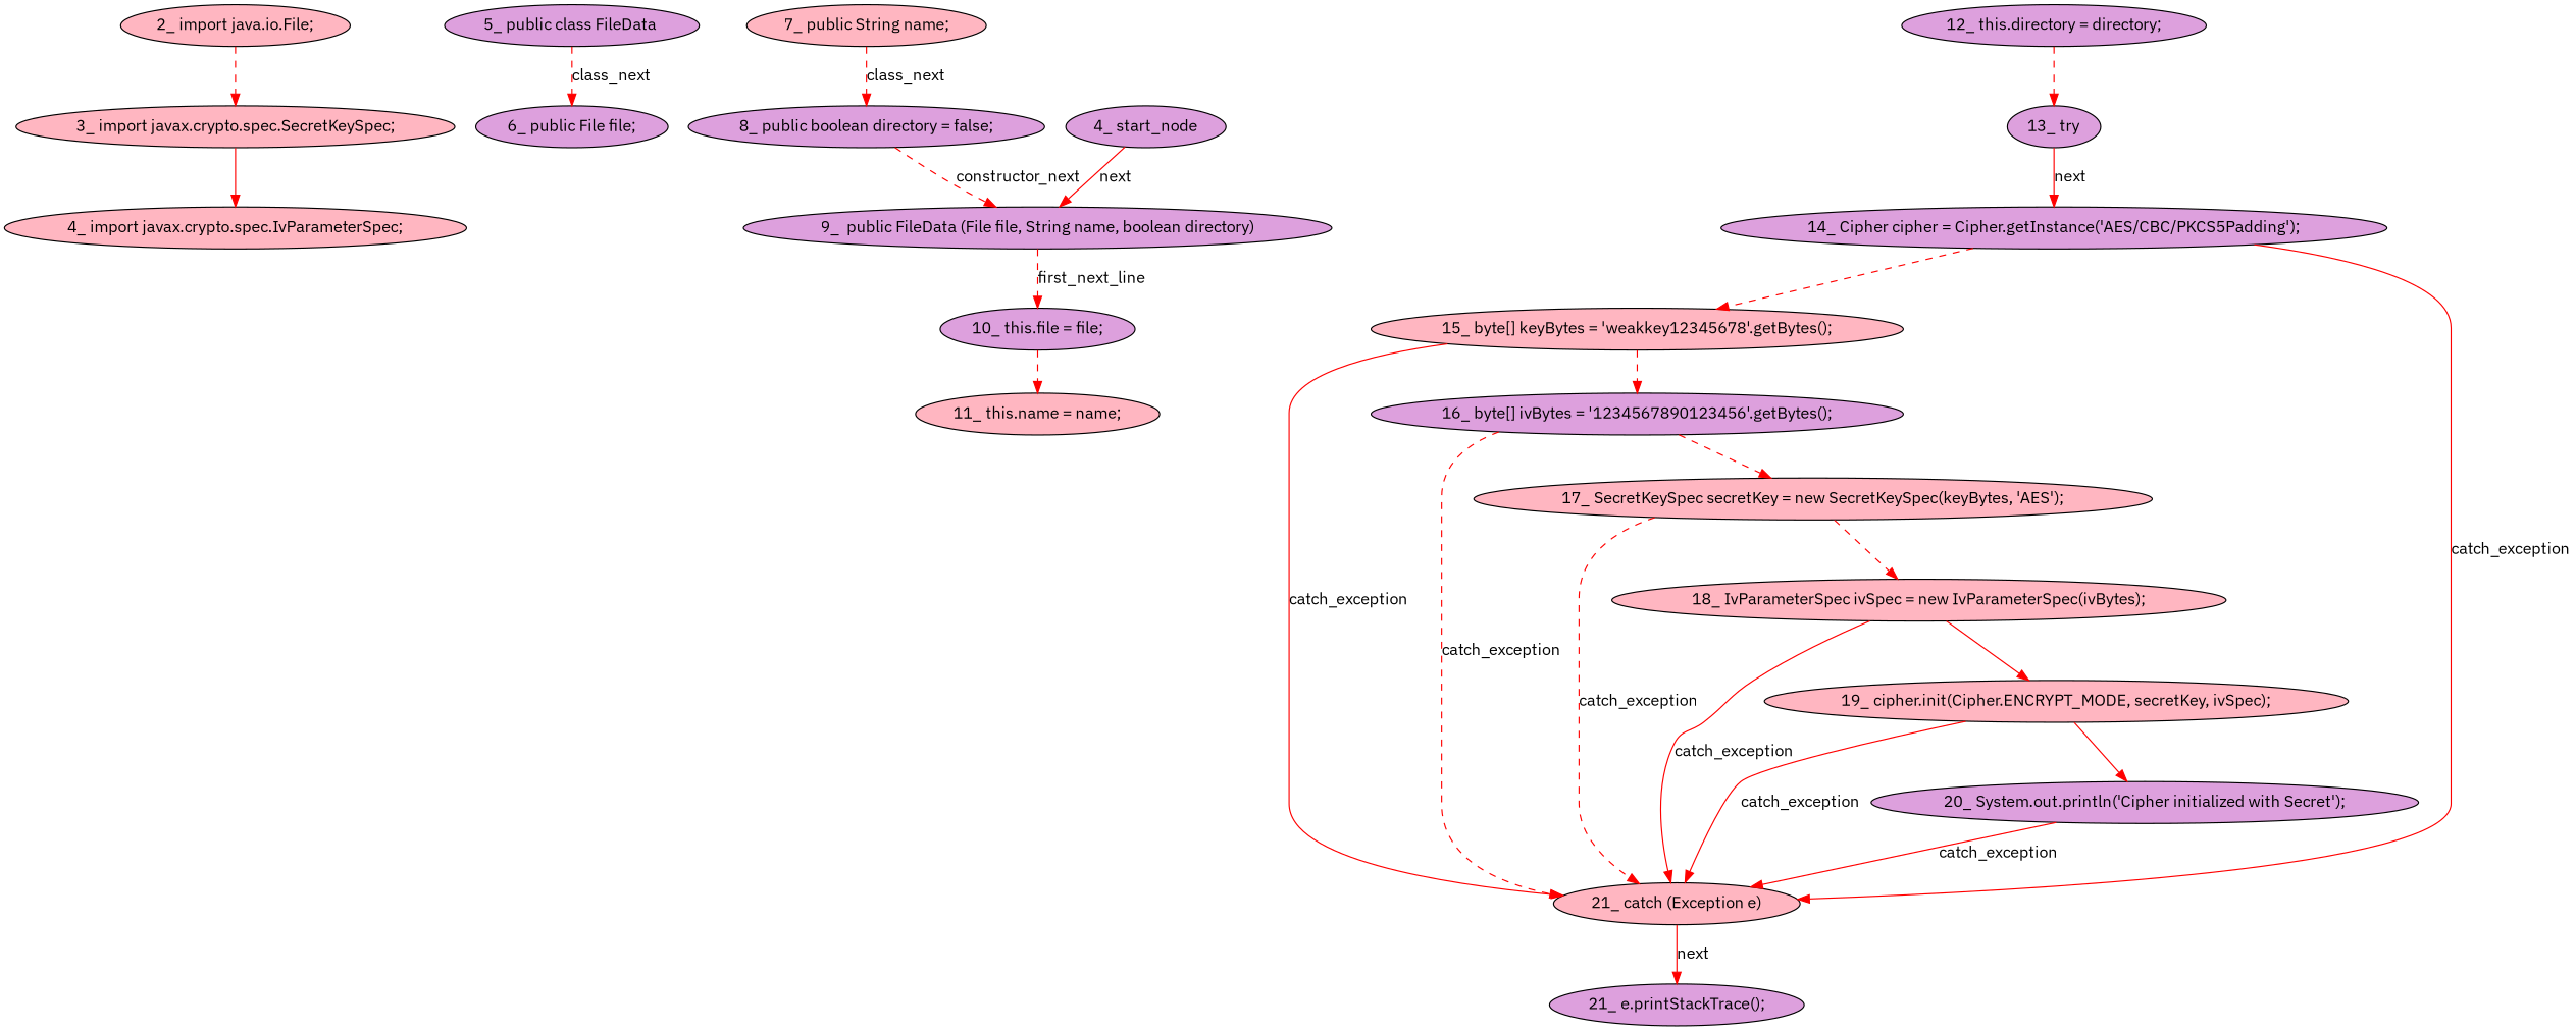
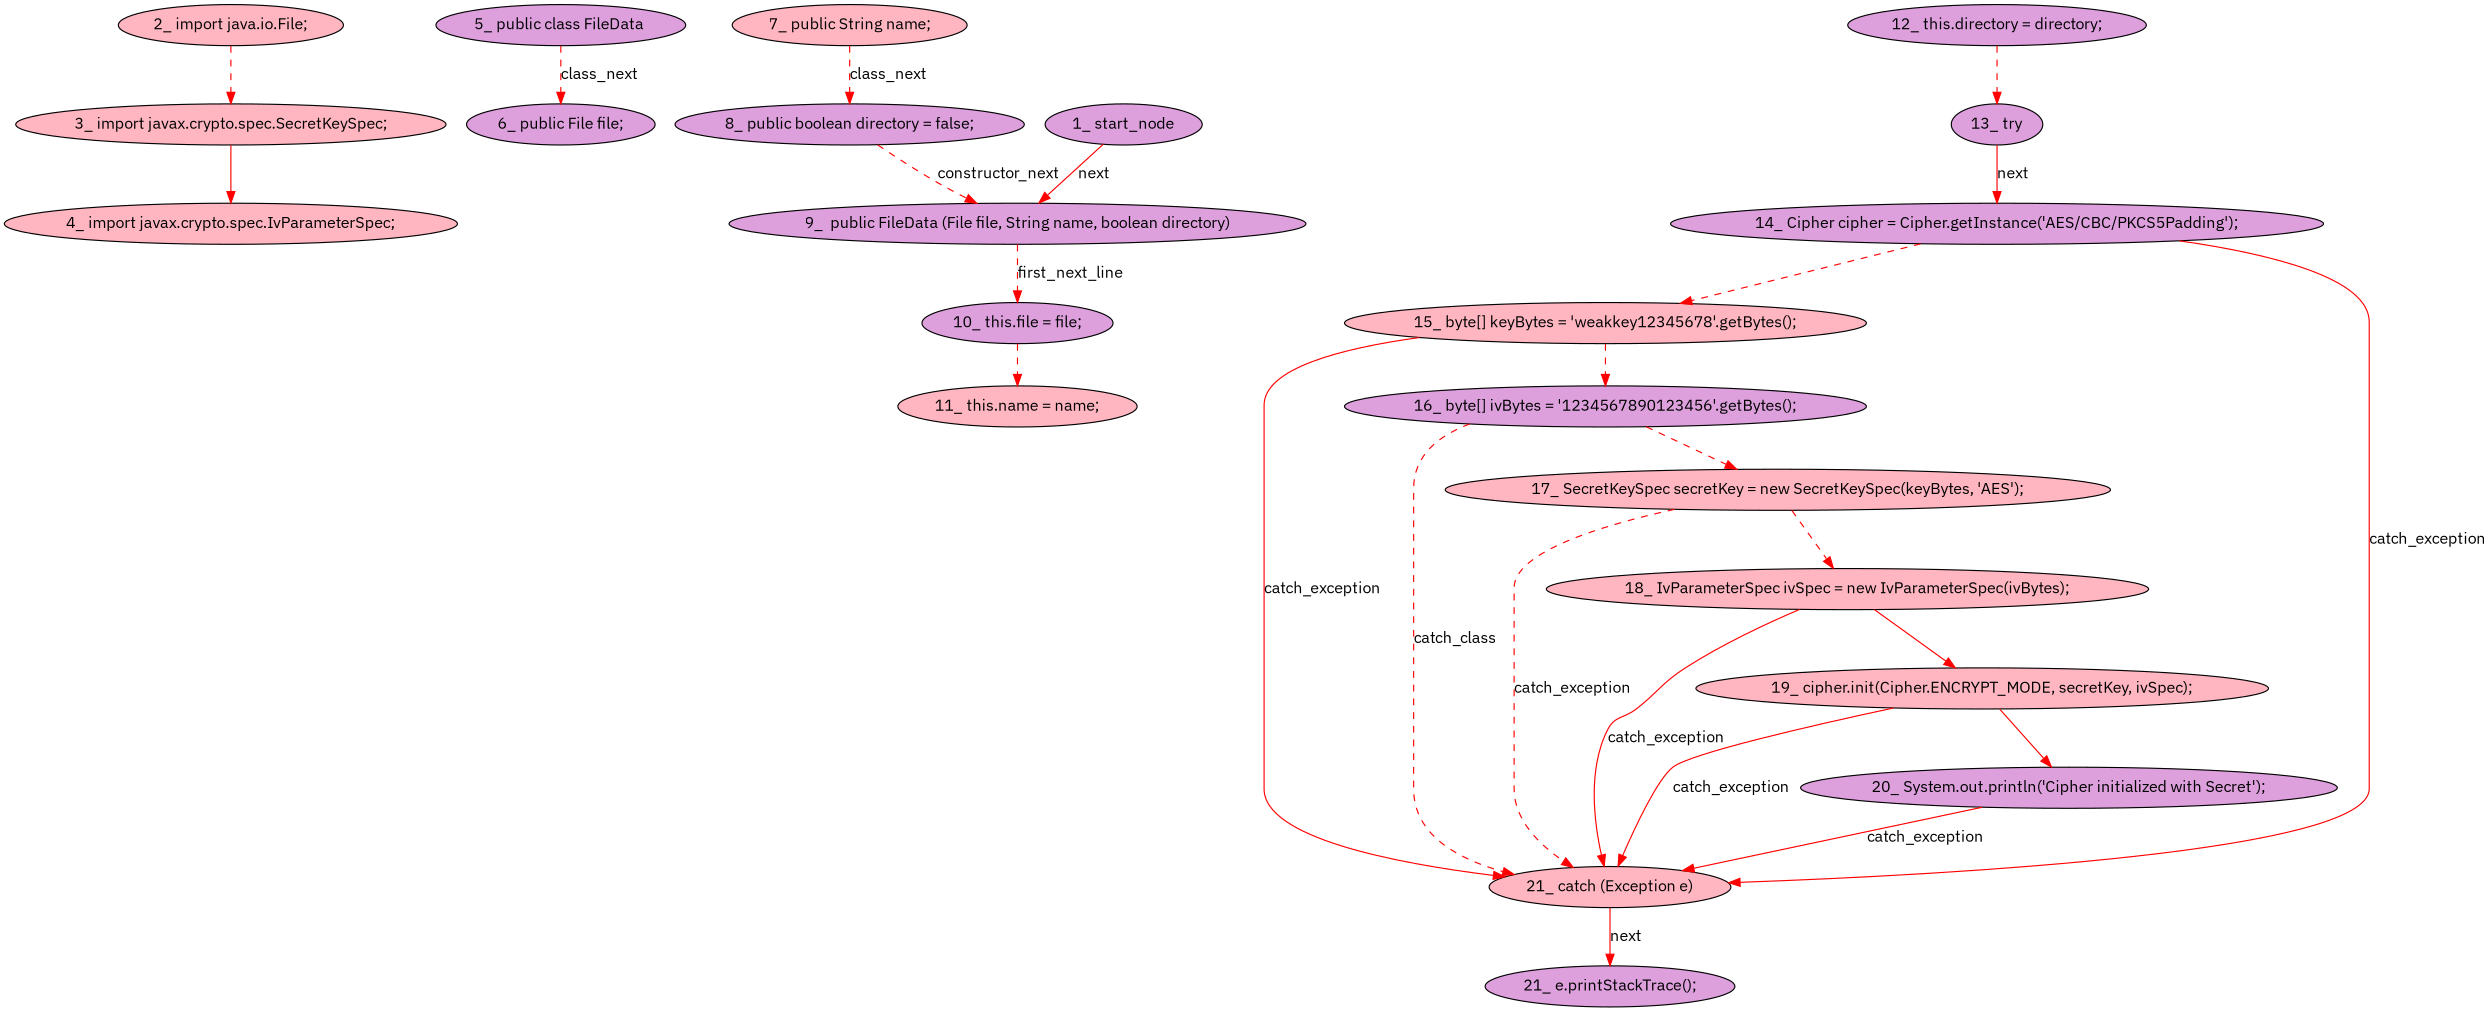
  digraph {
    fontname="IBM Plex Sans"
    node [fillcolor=plum fontname="IBM Plex Sans" style=filled type_label=expression_statement]
    edge [color=red controlflow_type="next_line 1', edge_type=CFG_edge, key=0, label='next_line 1" fontname="IBM Plex Sans" style=dashed edge_type=CFG_edge]
    n1 [fillcolor=lightpink label="2_ import java.io.File;"]
    n2 [fillcolor=lightpink label="3_ import javax.crypto.spec.SecretKeySpec;"]
    n3 [fillcolor=lightpink label="4_ import javax.crypto.spec.IvParameterSpec;"]
    n4 [label="5_ public class FileData " type_label=class_declaration]
    n5 [label="6_ public File file;"]
    n6 [fillcolor=lightpink label="7_ public String name;"]
    n7 [label="8_ public boolean directory = false;"]
    n8 [label="9_  public FileData (File file, String name, boolean directory)" type_label=constructor_declaration]
    n9 [label="10_ this.file = file;"]
    n10 [fillcolor=lightpink label="11_ this.name = name;"]
    n11 [label="12_ this.directory = directory;"]
    n12 [label="13_ try" type_label=try]
    n13 [label="14_ Cipher cipher = Cipher.getInstance('AES/CBC/PKCS5Padding');"]
    n14 [fillcolor=lightpink label="15_ byte[] keyBytes = 'weakkey12345678'.getBytes();"]
    n15 [fillcolor=lightpink label="21_ catch (Exception e)" type_label=catch]
    n16 [label="16_ byte[] ivBytes = '1234567890123456'.getBytes();"]
    n17 [label="21_ e.printStackTrace();"]
    n18 [fillcolor=lightpink label="17_ SecretKeySpec secretKey = new SecretKeySpec(keyBytes, 'AES');"]
    n19 [fillcolor=lightpink label="18_ IvParameterSpec ivSpec = new IvParameterSpec(ivBytes);"]
    n20 [fillcolor=lightpink label="19_ cipher.init(Cipher.ENCRYPT_MODE, secretKey, ivSpec);"]
    n21 [label="20_ System.out.println('Cipher initialized with Secret');"]
-   n22 [label="4_ start_node" type_label=start]
+   n22 [label="1_ start_node" type_label=start]
    n1 -> n2 [edge_type=""]
    n2 -> n3 [style=solid edge_type=""]
    n4 -> n5 [controlflow_type=class_next label=class_next]
    n6 -> n7 [controlflow_type=class_next label=class_next]
    n7 -> n8 [controlflow_type=constructor_next label=constructor_next]
    n8 -> n9 [controlflow_type=first_next_line label=first_next_line]
    n9 -> n10 [edge_type=""]
    n11 -> n12 [edge_type=""]
    n12 -> n13 [controlflow_type=next label=next style=solid]
    n13 -> n14 [edge_type=""]
    n13 -> n15 [controlflow_type=catch_exception label=catch_exception style=solid]
    n14 -> n15 [controlflow_type=catch_exception label=catch_exception style=solid]
    n14 -> n16 [edge_type=""]
    n15 -> n17 [controlflow_type=next label=next style=solid]
-   n16 -> n15 [controlflow_type=catch_exception label=catch_exception]
+   n16 -> n15 [controlflow_type=catch_exception label=catch_class]
    n16 -> n18 [edge_type=""]
    n18 -> n15 [controlflow_type=catch_exception label=catch_exception]
    n18 -> n19 [edge_type=""]
    n19 -> n15 [controlflow_type=catch_exception label=catch_exception style=solid]
    n19 -> n20 [style=solid edge_type=""]
    n20 -> n15 [controlflow_type=catch_exception label=catch_exception style=solid]
    n20 -> n21 [style=solid edge_type=""]
    n21 -> n15 [controlflow_type=catch_exception label=catch_exception style=solid]
    n22 -> n8 [controlflow_type=next label=next style=solid]
  }
